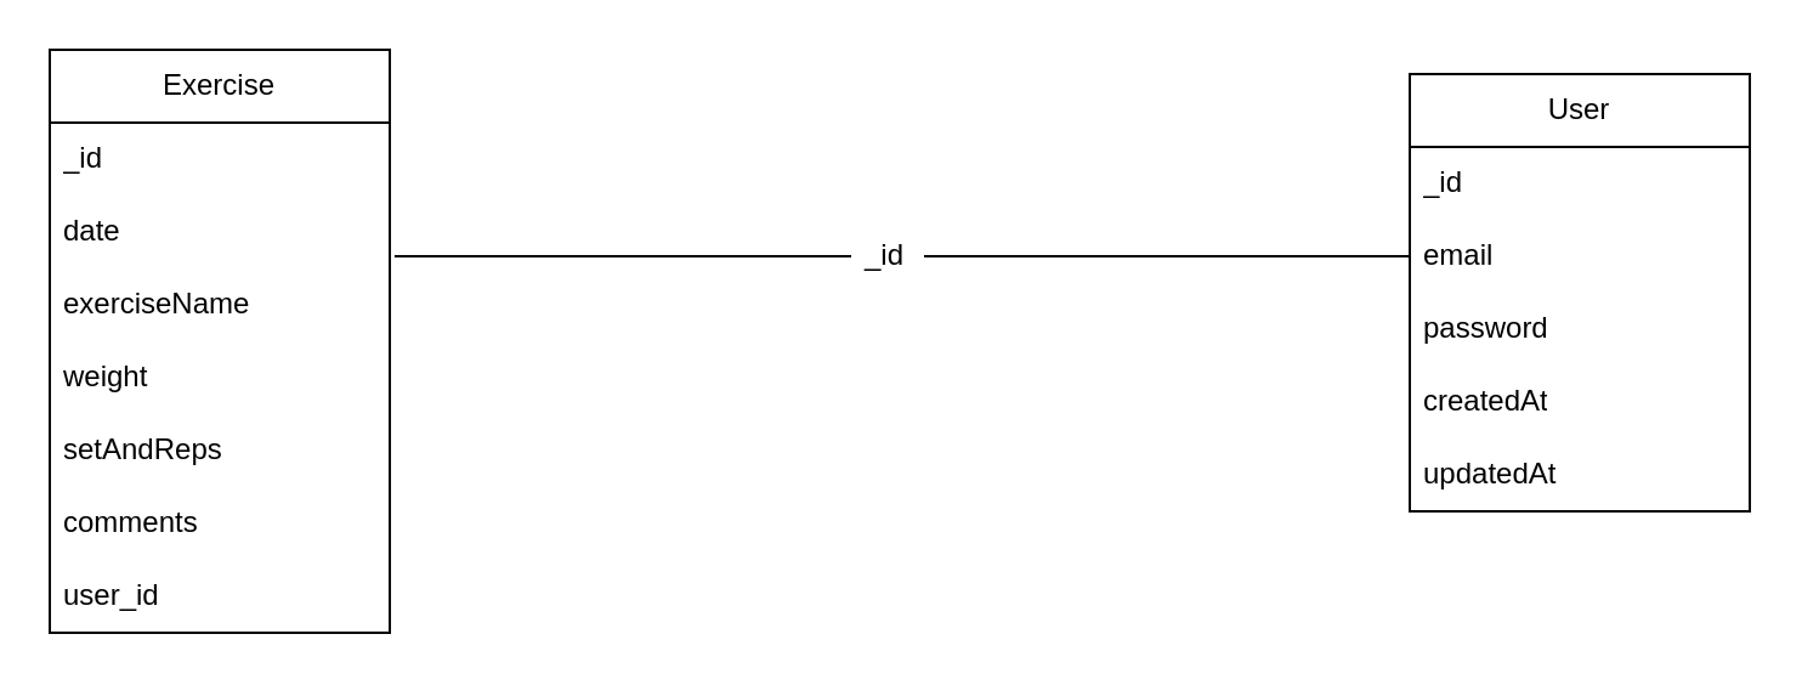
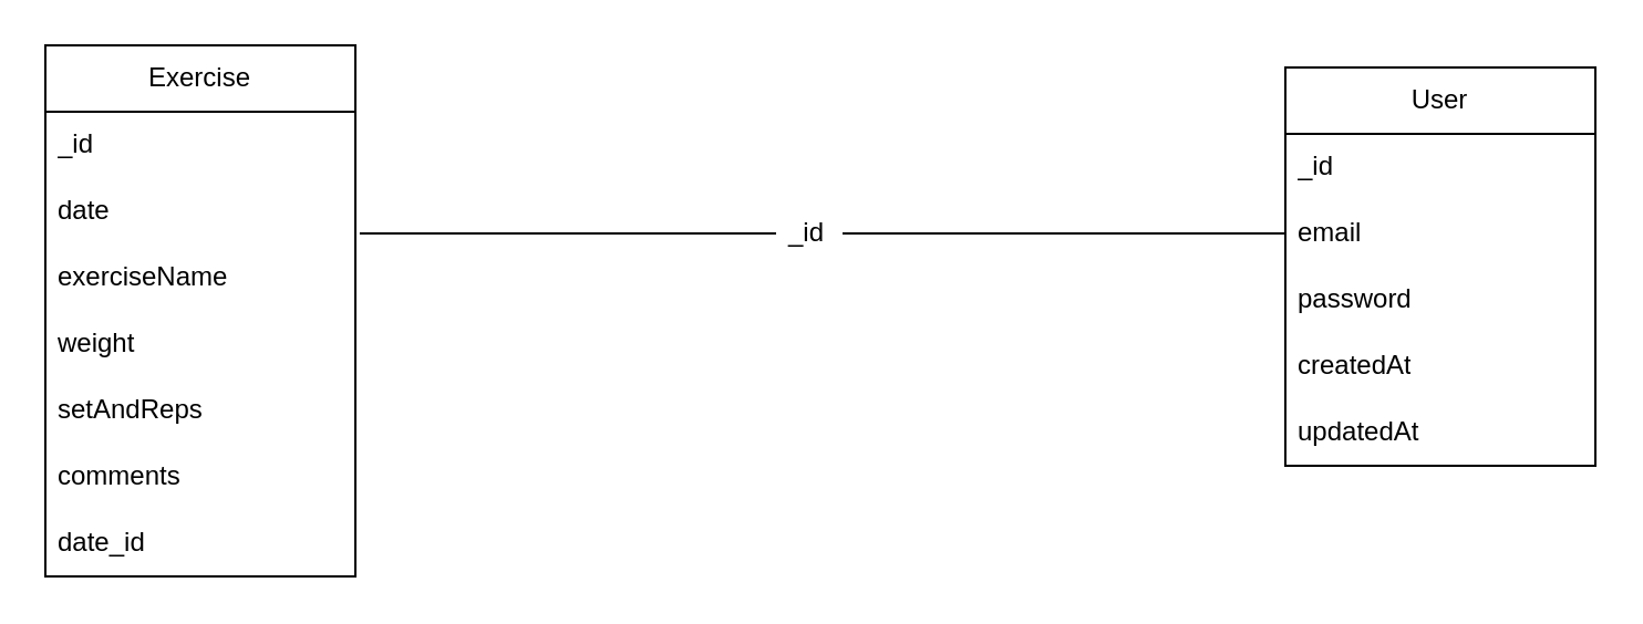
  <mxCell id="0" />
  <mxCell id="1" parent="0" />
  <mxCell id="2" value="User" style="swimlane;fontStyle=0;childLayout=stackLayout;horizontal=1;startSize=30;horizontalStack=0;resizeParent=1;resizeParentMax=0;resizeLast=0;collapsible=1;marginBottom=0;whiteSpace=wrap;html=1;" parent="1" vertex="1"><mxGeometry x="580" y="30" width="140" height="180" as="geometry" /></mxCell>
  <mxCell id="3" value="_id" style="text;strokeColor=none;fillColor=none;align=left;verticalAlign=middle;spacingLeft=4;spacingRight=4;overflow=hidden;points=[[0,0.5],[1,0.5]];portConstraint=eastwest;rotatable=0;whiteSpace=wrap;html=1;" parent="2" vertex="1"><mxGeometry y="30" width="140" height="30" as="geometry" /></mxCell>
  <mxCell id="4" value="email" style="text;strokeColor=none;fillColor=none;align=left;verticalAlign=middle;spacingLeft=4;spacingRight=4;overflow=hidden;points=[[0,0.5],[1,0.5]];portConstraint=eastwest;rotatable=0;whiteSpace=wrap;html=1;" parent="2" vertex="1"><mxGeometry y="60" width="140" height="30" as="geometry" /></mxCell>
  <mxCell id="5" value="password" style="text;strokeColor=none;fillColor=none;align=left;verticalAlign=middle;spacingLeft=4;spacingRight=4;overflow=hidden;points=[[0,0.5],[1,0.5]];portConstraint=eastwest;rotatable=0;whiteSpace=wrap;html=1;" parent="2" vertex="1"><mxGeometry y="90" width="140" height="30" as="geometry" /></mxCell>
  <mxCell id="6" value="createdAt" style="text;strokeColor=none;fillColor=none;align=left;verticalAlign=middle;spacingLeft=4;spacingRight=4;overflow=hidden;points=[[0,0.5],[1,0.5]];portConstraint=eastwest;rotatable=0;whiteSpace=wrap;html=1;" parent="2" vertex="1"><mxGeometry y="120" width="140" height="30" as="geometry" /></mxCell>
  <mxCell id="7" value="updatedAt" style="text;strokeColor=none;fillColor=none;align=left;verticalAlign=middle;spacingLeft=4;spacingRight=4;overflow=hidden;points=[[0,0.5],[1,0.5]];portConstraint=eastwest;rotatable=0;whiteSpace=wrap;html=1;" parent="2" vertex="1"><mxGeometry y="150" width="140" height="30" as="geometry" /></mxCell>
  <mxCell id="8" value="Exercise" style="swimlane;fontStyle=0;childLayout=stackLayout;horizontal=1;startSize=30;horizontalStack=0;resizeParent=1;resizeParentMax=0;resizeLast=0;collapsible=1;marginBottom=0;whiteSpace=wrap;html=1;" parent="1" vertex="1"><mxGeometry x="20" y="20" width="140" height="240" as="geometry" /></mxCell>
  <mxCell id="9" value="_id" style="text;strokeColor=none;fillColor=none;align=left;verticalAlign=middle;spacingLeft=4;spacingRight=4;overflow=hidden;points=[[0,0.5],[1,0.5]];portConstraint=eastwest;rotatable=0;whiteSpace=wrap;html=1;" parent="8" vertex="1"><mxGeometry y="30" width="140" height="30" as="geometry" /></mxCell>
  <mxCell id="10" value="date" style="text;strokeColor=none;fillColor=none;align=left;verticalAlign=middle;spacingLeft=4;spacingRight=4;overflow=hidden;points=[[0,0.5],[1,0.5]];portConstraint=eastwest;rotatable=0;whiteSpace=wrap;html=1;" parent="8" vertex="1"><mxGeometry y="60" width="140" height="30" as="geometry" /></mxCell>
  <mxCell id="11" value="exerciseName" style="text;strokeColor=none;fillColor=none;align=left;verticalAlign=middle;spacingLeft=4;spacingRight=4;overflow=hidden;points=[[0,0.5],[1,0.5]];portConstraint=eastwest;rotatable=0;whiteSpace=wrap;html=1;" parent="8" vertex="1"><mxGeometry y="90" width="140" height="30" as="geometry" /></mxCell>
  <mxCell id="12" value="weight" style="text;strokeColor=none;fillColor=none;align=left;verticalAlign=middle;spacingLeft=4;spacingRight=4;overflow=hidden;points=[[0,0.5],[1,0.5]];portConstraint=eastwest;rotatable=0;whiteSpace=wrap;html=1;" parent="8" vertex="1"><mxGeometry y="120" width="140" height="30" as="geometry" /></mxCell>
  <mxCell id="13" value="setAndReps" style="text;strokeColor=none;fillColor=none;align=left;verticalAlign=middle;spacingLeft=4;spacingRight=4;overflow=hidden;points=[[0,0.5],[1,0.5]];portConstraint=eastwest;rotatable=0;whiteSpace=wrap;html=1;" parent="8" vertex="1"><mxGeometry y="150" width="140" height="30" as="geometry" /></mxCell>
  <mxCell id="14" value="comments&amp;nbsp;" style="text;strokeColor=none;fillColor=none;align=left;verticalAlign=middle;spacingLeft=4;spacingRight=4;overflow=hidden;points=[[0,0.5],[1,0.5]];portConstraint=eastwest;rotatable=0;whiteSpace=wrap;html=1;" parent="8" vertex="1"><mxGeometry y="180" width="140" height="30" as="geometry" /></mxCell>
- <mxCell id="15" value="user_id&amp;nbsp;" style="text;strokeColor=none;fillColor=none;align=left;verticalAlign=middle;spacingLeft=4;spacingRight=4;overflow=hidden;points=[[0,0.5],[1,0.5]];portConstraint=eastwest;rotatable=0;whiteSpace=wrap;html=1;" parent="8" vertex="1"><mxGeometry y="210" width="140" height="30" as="geometry" /></mxCell>
+ <mxCell id="15" value="date_id&amp;nbsp;" style="text;strokeColor=none;fillColor=none;align=left;verticalAlign=middle;spacingLeft=4;spacingRight=4;overflow=hidden;points=[[0,0.5],[1,0.5]];portConstraint=eastwest;rotatable=0;whiteSpace=wrap;html=1;" parent="8" vertex="1"><mxGeometry y="210" width="140" height="30" as="geometry" /></mxCell>
  <mxCell id="16" value="" style="endArrow=none;html=1;rounded=0;entryX=1.014;entryY=-0.167;entryDx=0;entryDy=0;entryPerimeter=0;startArrow=none;" edge="1" parent="1" target="11"><mxGeometry width="50" height="50" relative="1" as="geometry"><mxPoint x="350" y="105" as="sourcePoint" /><mxPoint x="390" y="45" as="targetPoint" /></mxGeometry></mxCell>
  <mxCell id="17" value="" style="endArrow=none;html=1;rounded=0;exitX=0;exitY=0.5;exitDx=0;exitDy=0;" edge="1" parent="1" source="4"><mxGeometry width="50" height="50" relative="1" as="geometry"><mxPoint x="570" y="105" as="sourcePoint" /><mxPoint x="380" y="105" as="targetPoint" /></mxGeometry></mxCell>
  <mxCell id="18" value="_id" style="text;html=1;strokeColor=none;fillColor=none;align=center;verticalAlign=middle;whiteSpace=wrap;rounded=0;" vertex="1" parent="1"><mxGeometry x="334" y="90" width="60" height="30" as="geometry" /></mxCell>
